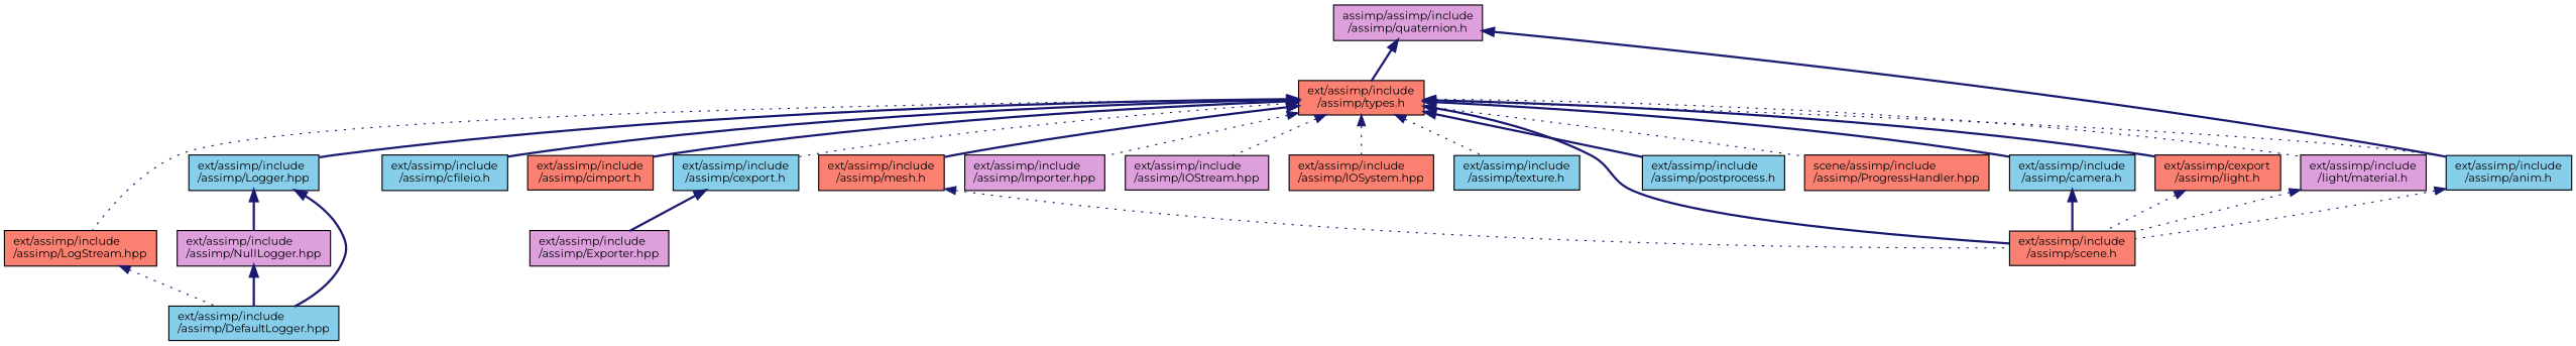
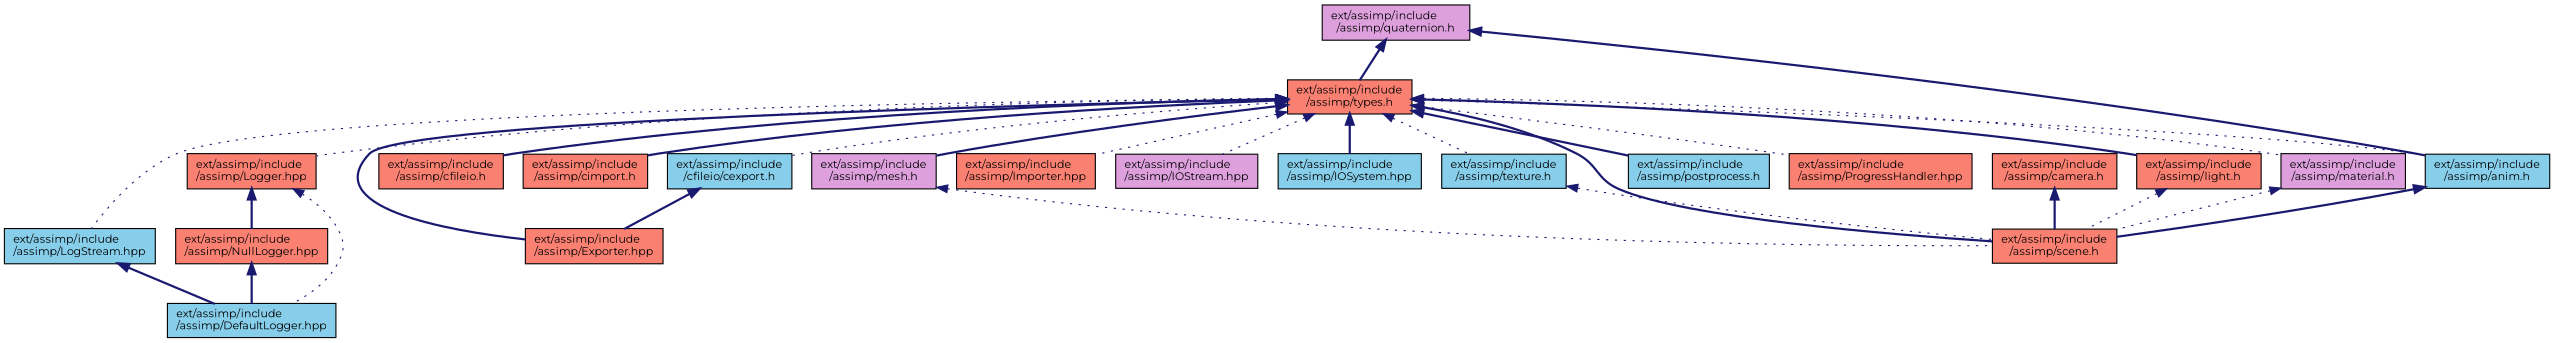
  digraph {
    fontname=Montserrat
    node [color=black fillcolor=salmon fontname=Montserrat fontsize=10 shape=record style=filled]
    edge [color=midnightblue dir=back fontname=Montserrat fontsize=10 labelfontname=Helvetica labelfontsize=10 style=bold]
-   n1 [fillcolor=plum fontcolor=black height=0.2 label="assimp/assimp/include\l/assimp/quaternion.h" width=0.4]
+   n1 [fillcolor=plum fontcolor=black height=0.2 label="ext/assimp/include\l/assimp/quaternion.h" width=0.4]
    n2 [height=0.2 label="ext/assimp/include\l/assimp/types.h" width=0.4]
    n3 [fillcolor=skyblue height=0.2 label="ext/assimp/include\l/assimp/anim.h" width=0.4]
    n4 [height=0.2 label="ext/assimp/include\l/assimp/scene.h" width=0.4]
-   n5 [fillcolor=skyblue height=0.2 label="ext/assimp/include\l/assimp/camera.h" width=0.4]
-   n6 [fillcolor=skyblue height=0.2 label="ext/assimp/include\l/assimp/cexport.h" width=0.4]
-   n7 [fillcolor=skyblue height=0.2 label="ext/assimp/include\l/assimp/cfileio.h" width=0.4]
+   n5 [height=0.2 label="ext/assimp/include\l/assimp/camera.h" width=0.4]
+   n6 [fillcolor=skyblue height=0.2 label="ext/assimp/include\l/cfileio/cexport.h" width=0.4]
+   n7 [height=0.2 label="ext/assimp/include\l/assimp/cfileio.h" width=0.4]
    n8 [height=0.2 label="ext/assimp/include\l/assimp/cimport.h" width=0.4]
-   n9 [fillcolor=skyblue height=0.2 label="ext/assimp/include\l/assimp/Logger.hpp" width=0.4]
-   n10 [height=0.2 label="ext/assimp/include\l/assimp/LogStream.hpp" width=0.4]
-   n11 [fillcolor=plum height=0.2 label="ext/assimp/include\l/assimp/Importer.hpp" width=0.4]
+   n9 [height=0.2 label="ext/assimp/include\l/assimp/Logger.hpp" width=0.4]
+   n10 [fillcolor=skyblue height=0.2 label="ext/assimp/include\l/assimp/LogStream.hpp" width=0.4]
+   n11 [height=0.2 label="ext/assimp/include\l/assimp/Importer.hpp" width=0.4]
    n12 [fillcolor=plum height=0.2 label="ext/assimp/include\l/assimp/IOStream.hpp" width=0.4]
-   n13 [height=0.2 label="ext/assimp/include\l/assimp/IOSystem.hpp" width=0.4]
-   n14 [height=0.2 label="ext/assimp/cexport\l/assimp/light.h" width=0.4]
-   n15 [fillcolor=plum height=0.2 label="ext/assimp/include\l/light/material.h" width=0.4]
-   n16 [height=0.2 label="ext/assimp/include\l/assimp/mesh.h" width=0.4]
+   n13 [fillcolor=skyblue height=0.2 label="ext/assimp/include\l/assimp/IOSystem.hpp" width=0.4]
+   n14 [height=0.2 label="ext/assimp/include\l/assimp/light.h" width=0.4]
+   n15 [fillcolor=plum height=0.2 label="ext/assimp/include\l/assimp/material.h" width=0.4]
+   n16 [fillcolor=plum height=0.2 label="ext/assimp/include\l/assimp/mesh.h" width=0.4]
    n17 [fillcolor=skyblue height=0.2 label="ext/assimp/include\l/assimp/postprocess.h" width=0.4]
-   n18 [height=0.2 label="scene/assimp/include\l/assimp/ProgressHandler.hpp" width=0.4]
+   n18 [height=0.2 label="ext/assimp/include\l/assimp/ProgressHandler.hpp" width=0.4]
    n19 [fillcolor=skyblue height=0.2 label="ext/assimp/include\l/assimp/texture.h" width=0.4]
-   n20 [fillcolor=plum height=0.2 label="ext/assimp/include\l/assimp/Exporter.hpp" width=0.4]
+   n20 [height=0.2 label="ext/assimp/include\l/assimp/Exporter.hpp" width=0.4]
    n21 [fillcolor=skyblue height=0.2 label="ext/assimp/include\l/assimp/DefaultLogger.hpp" width=0.4]
-   n22 [fillcolor=plum height=0.2 label="ext/assimp/include\l/assimp/NullLogger.hpp" width=0.4]
+   n22 [height=0.2 label="ext/assimp/include\l/assimp/NullLogger.hpp" width=0.4]
    n1 -> n2
    n1 -> n3
    n2 -> n3 [style=dotted]
    n2 -> n4
-   n2 -> n5
+   n2 -> n20
    n2 -> n6 [style=dotted]
    n2 -> n7
    n2 -> n8
-   n2 -> n9
+   n2 -> n9 [style=dotted]
    n2 -> n10 [style=dotted]
    n2 -> n11 [style=dotted]
    n2 -> n12 [style=dotted]
-   n2 -> n13 [style=dotted]
+   n2 -> n13
    n2 -> n14
    n2 -> n15 [style=dotted]
    n2 -> n16
    n2 -> n17
    n2 -> n18 [style=dotted]
    n2 -> n19 [style=dotted]
-   n3 -> n4 [style=dotted]
+   n3 -> n4
    n5 -> n4
    n6 -> n20
-   n9 -> n21
+   n9 -> n21 [style=dotted]
    n9 -> n22
-   n10 -> n21 [style=dotted]
+   n10 -> n21
    n14 -> n4 [style=dotted]
    n15 -> n4 [style=dotted]
    n16 -> n4 [style=dotted]
+   n19 -> n4 [style=dotted]
    n22 -> n21
  }
